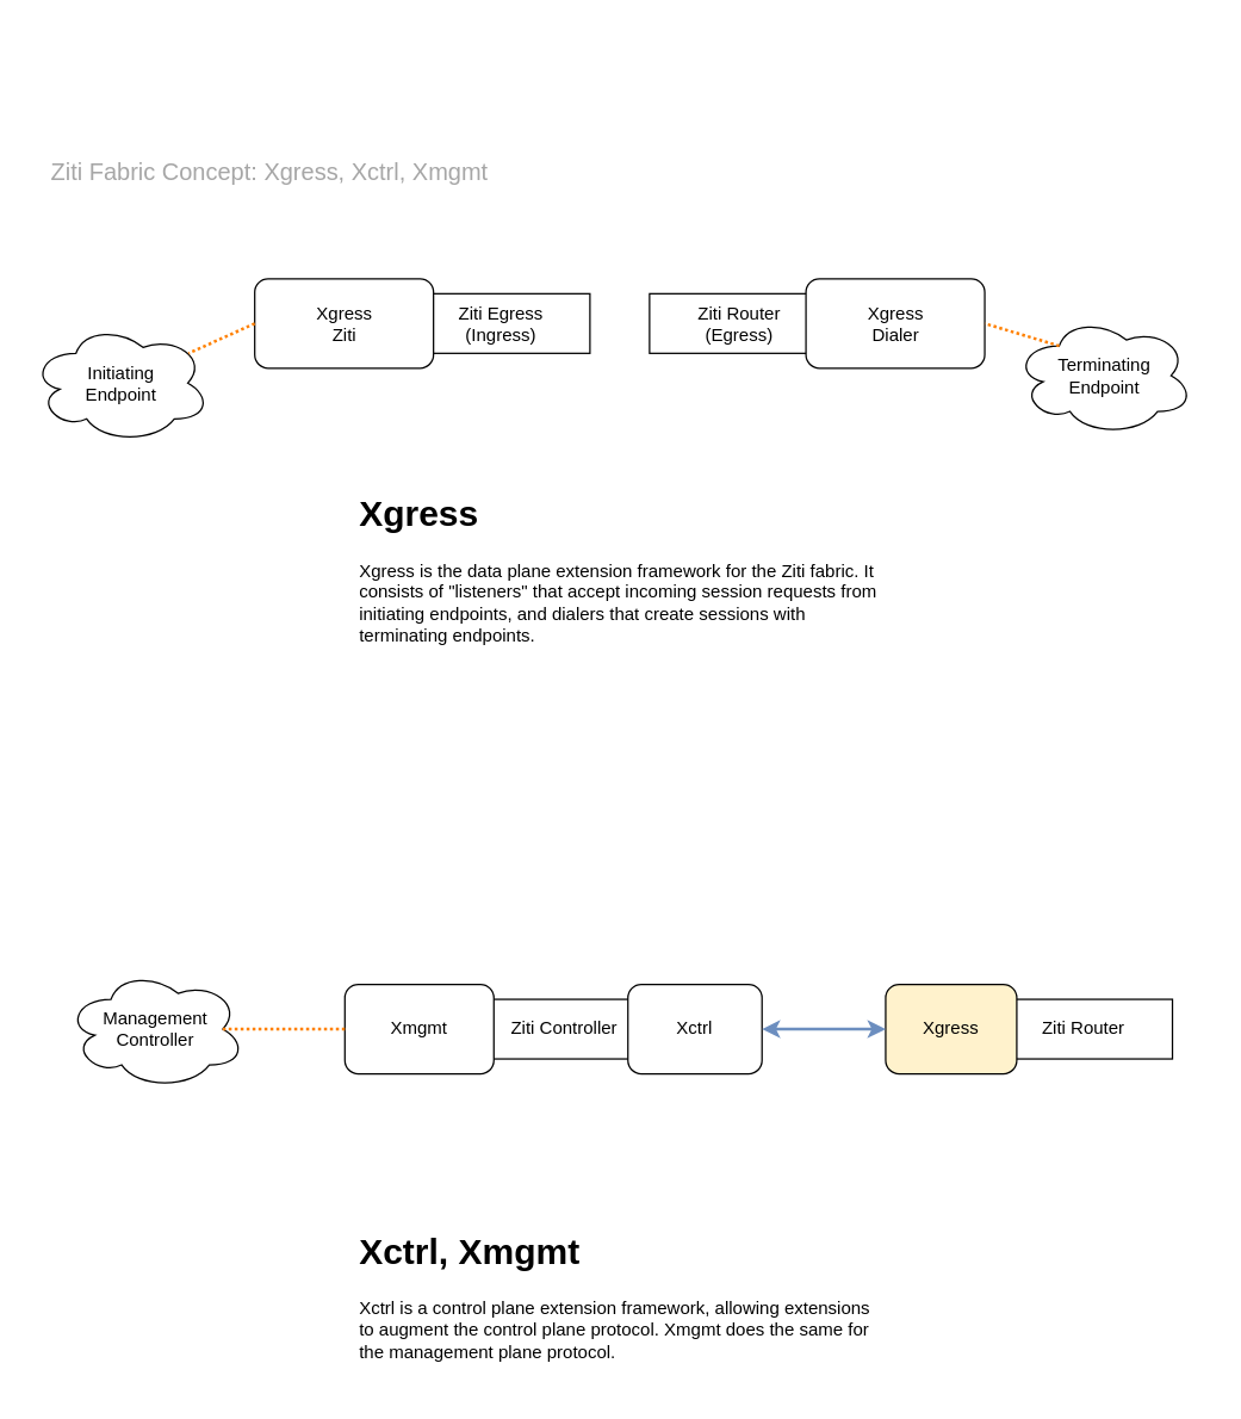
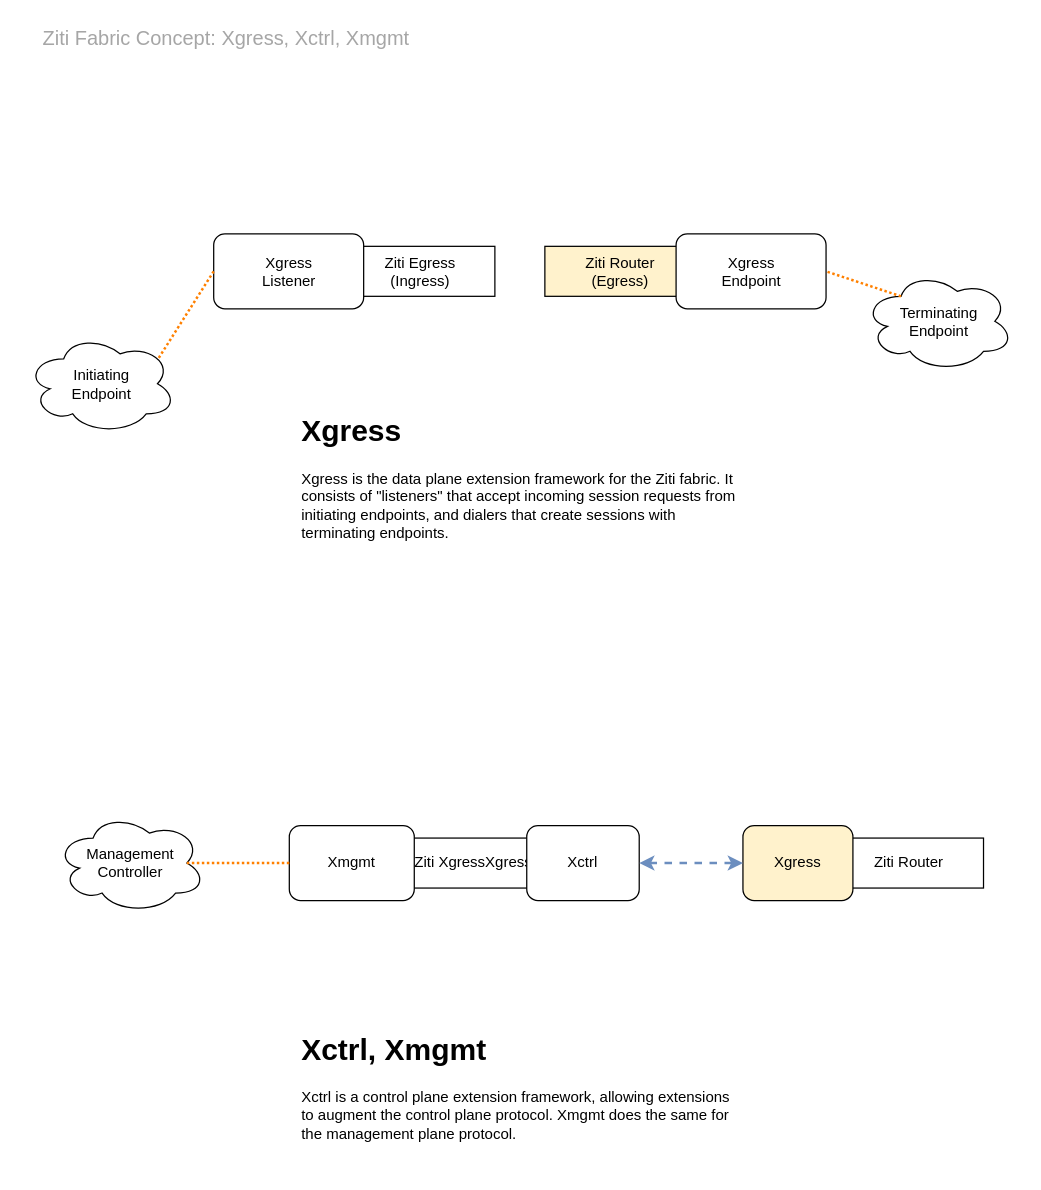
  <mxCell id="0" />
  <mxCell id="1" parent="0" />
- <mxCell id="2" value="&lt;span style=&quot;font-size: 16px&quot;&gt;Ziti Fabric Concept: Xgress, Xctrl, Xmgmt&lt;br&gt;&lt;/span&gt;" style="text;html=1;strokeColor=none;fillColor=none;align=left;verticalAlign=middle;whiteSpace=wrap;rounded=0;fontColor=#A6A6A6;" vertex="1" parent="1"><mxGeometry x="32" y="105" width="770" height="20" as="geometry" /></mxCell>
+ <mxCell id="2" value="&lt;span style=&quot;font-size: 16px&quot;&gt;Ziti Fabric Concept: Xgress, Xctrl, Xmgmt&lt;br&gt;&lt;/span&gt;" style="text;html=1;strokeColor=none;fillColor=none;align=left;verticalAlign=middle;whiteSpace=wrap;rounded=0;fontColor=#A6A6A6;" vertex="1" parent="1"><mxGeometry x="32" y="20" width="770" height="20" as="geometry" /></mxCell>
  <mxCell id="3" value="Ziti Egress&lt;br&gt;(Ingress)&lt;br&gt;" style="rounded=0;whiteSpace=wrap;html=1;" vertex="1" parent="1"><mxGeometry x="275.5" y="196.5" width="120" height="40" as="geometry" /></mxCell>
- <mxCell id="4" value="Ziti Router&lt;br&gt;(Egress)&lt;br&gt;" style="rounded=0;whiteSpace=wrap;html=1;" vertex="1" parent="1"><mxGeometry x="435.5" y="196.5" width="120" height="40" as="geometry" /></mxCell>
- <mxCell id="5" value="Xgress&lt;br&gt;Ziti&lt;br&gt;" style="rounded=1;whiteSpace=wrap;html=1;" vertex="1" parent="1"><mxGeometry x="170.5" y="186.5" width="120" height="60" as="geometry" /></mxCell>
- <mxCell id="6" value="Xgress&lt;br&gt;Dialer&lt;br&gt;" style="rounded=1;whiteSpace=wrap;html=1;" vertex="1" parent="1"><mxGeometry x="540.5" y="186.5" width="120" height="60" as="geometry" /></mxCell>
- <mxCell id="7" value="&lt;font color=&quot;#000000&quot;&gt;Initiating&lt;br&gt;Endpoint&lt;/font&gt;&lt;br&gt;" style="ellipse;shape=cloud;whiteSpace=wrap;html=1;fontColor=#82B366;" vertex="1" parent="1"><mxGeometry x="20.5" y="216.5" width="120" height="80" as="geometry" /></mxCell>
+ <mxCell id="4" value="Ziti Router&lt;br&gt;(Egress)&lt;br&gt;" style="rounded=0;whiteSpace=wrap;html=1;fillColor=#fff2cc;" vertex="1" parent="1"><mxGeometry x="435.5" y="196.5" width="120" height="40" as="geometry" /></mxCell>
+ <mxCell id="5" value="Xgress&lt;br&gt;Listener&lt;br&gt;" style="rounded=1;whiteSpace=wrap;html=1;" vertex="1" parent="1"><mxGeometry x="170.5" y="186.5" width="120" height="60" as="geometry" /></mxCell>
+ <mxCell id="6" value="Xgress&lt;br&gt;Endpoint&lt;br&gt;" style="rounded=1;whiteSpace=wrap;html=1;" vertex="1" parent="1"><mxGeometry x="540.5" y="186.5" width="120" height="60" as="geometry" /></mxCell>
+ <mxCell id="7" value="&lt;font color=&quot;#000000&quot;&gt;Initiating&lt;br&gt;Endpoint&lt;/font&gt;&lt;br&gt;" style="ellipse;shape=cloud;whiteSpace=wrap;html=1;fontColor=#82B366;" vertex="1" parent="1"><mxGeometry x="20.5" y="266.5" width="120" height="80" as="geometry" /></mxCell>
  <mxCell id="8" value="" style="endArrow=none;dashed=1;html=1;strokeColor=#FF8000;strokeWidth=2;fontColor=#82B366;exitX=0;exitY=0.5;exitDx=0;exitDy=0;entryX=0.88;entryY=0.25;entryDx=0;entryDy=0;dashPattern=1 1;entryPerimeter=0;" edge="1" parent="1" source="5" target="7"><mxGeometry width="50" height="50" relative="1" as="geometry"><mxPoint x="150.265" y="217.059" as="sourcePoint" /><mxPoint x="274.971" y="217.059" as="targetPoint" /></mxGeometry></mxCell>
- <mxCell id="9" value="&lt;font color=&quot;#000000&quot;&gt;Terminating&lt;br&gt;Endpoint&lt;/font&gt;&lt;br&gt;" style="ellipse;shape=cloud;whiteSpace=wrap;html=1;fontColor=#82B366;" vertex="1" parent="1"><mxGeometry x="680.5" y="211.5" width="120" height="80" as="geometry" /></mxCell>
+ <mxCell id="9" value="&lt;font color=&quot;#000000&quot;&gt;Terminating&lt;br&gt;Endpoint&lt;/font&gt;&lt;br&gt;" style="ellipse;shape=cloud;whiteSpace=wrap;html=1;fontColor=#82B366;" vertex="1" parent="1"><mxGeometry x="690.5" y="216.5" width="120" height="80" as="geometry" /></mxCell>
  <mxCell id="10" value="" style="endArrow=none;dashed=1;html=1;strokeColor=#FF8000;strokeWidth=2;fontColor=#82B366;exitX=0.25;exitY=0.25;exitDx=0;exitDy=0;entryX=1;entryY=0.5;entryDx=0;entryDy=0;dashPattern=1 1;exitPerimeter=0;" edge="1" parent="1" source="9" target="6"><mxGeometry width="50" height="50" relative="1" as="geometry"><mxPoint x="180.5" y="227" as="sourcePoint" /><mxPoint x="136.5" y="247" as="targetPoint" /></mxGeometry></mxCell>
  <mxCell id="11" value="&lt;h1&gt;Xgress&lt;/h1&gt;&lt;p&gt;Xgress is the data plane extension framework for the Ziti fabric. It consists of &quot;listeners&quot; that accept incoming session requests from initiating endpoints, and dialers that create sessions with terminating endpoints.&lt;br&gt;&lt;/p&gt;" style="text;html=1;strokeColor=none;fillColor=none;spacing=5;spacingTop=-20;whiteSpace=wrap;overflow=hidden;rounded=0;" vertex="1" parent="1"><mxGeometry x="235.5" y="325" width="360" height="110" as="geometry" /></mxCell>
- <mxCell id="12" value="Ziti Controller" style="rounded=0;whiteSpace=wrap;html=1;" vertex="1" parent="1"><mxGeometry x="316" y="670" width="125" height="40" as="geometry" /></mxCell>
+ <mxCell id="12" value="Ziti XgressXgress" style="rounded=0;whiteSpace=wrap;html=1;" vertex="1" parent="1"><mxGeometry x="316" y="670" width="125" height="40" as="geometry" /></mxCell>
  <mxCell id="13" value="Xctrl&lt;br&gt;" style="rounded=1;whiteSpace=wrap;html=1;" vertex="1" parent="1"><mxGeometry x="421" y="660" width="90" height="60" as="geometry" /></mxCell>
  <mxCell id="14" value="Xmgmt&lt;br&gt;" style="rounded=1;whiteSpace=wrap;html=1;" vertex="1" parent="1"><mxGeometry x="231" y="660" width="100" height="60" as="geometry" /></mxCell>
  <mxCell id="15" value="Ziti Router&lt;br&gt;" style="rounded=0;whiteSpace=wrap;html=1;" vertex="1" parent="1"><mxGeometry x="666.5" y="670" width="120" height="40" as="geometry" /></mxCell>
  <mxCell id="16" value="Xgress&lt;br&gt;" style="rounded=1;whiteSpace=wrap;html=1;fillColor=#fff2cc;" vertex="1" parent="1"><mxGeometry x="594" y="660" width="88" height="60" as="geometry" /></mxCell>
- <mxCell id="17" value="" style="endArrow=classic;startArrow=classic;html=1;exitX=1;exitY=0.5;exitDx=0;exitDy=0;entryX=0;entryY=0.5;entryDx=0;entryDy=0;fillColor=#dae8fc;strokeColor=#6c8ebf;strokeWidth=2;" edge="1" parent="1" source="13" target="16"><mxGeometry width="50" height="50" relative="1" as="geometry"><mxPoint x="324.176" y="379.882" as="sourcePoint" /><mxPoint x="524.176" y="379.882" as="targetPoint" /></mxGeometry></mxCell>
+ <mxCell id="17" value="" style="endArrow=classic;startArrow=classic;html=1;exitX=1;exitY=0.5;exitDx=0;exitDy=0;entryX=0;entryY=0.5;entryDx=0;entryDy=0;fillColor=#dae8fc;strokeColor=#6c8ebf;strokeWidth=2;dashed=1;" edge="1" parent="1" source="13" target="16"><mxGeometry width="50" height="50" relative="1" as="geometry"><mxPoint x="324.176" y="379.882" as="sourcePoint" /><mxPoint x="524.176" y="379.882" as="targetPoint" /></mxGeometry></mxCell>
  <mxCell id="18" value="Management&lt;br&gt;Controller&lt;br&gt;" style="ellipse;shape=cloud;whiteSpace=wrap;html=1;" vertex="1" parent="1"><mxGeometry x="44" y="650" width="120" height="80" as="geometry" /></mxCell>
  <mxCell id="19" value="" style="endArrow=none;dashed=1;html=1;strokeColor=#FF8000;strokeWidth=2;fontColor=#82B366;exitX=0;exitY=0.5;exitDx=0;exitDy=0;entryX=0.875;entryY=0.5;entryDx=0;entryDy=0;dashPattern=1 1;entryPerimeter=0;" edge="1" parent="1" source="14" target="18"><mxGeometry width="50" height="50" relative="1" as="geometry"><mxPoint x="194" y="397" as="sourcePoint" /><mxPoint x="150" y="417" as="targetPoint" /></mxGeometry></mxCell>
  <mxCell id="20" value="&lt;h1&gt;Xctrl, Xmgmt&lt;/h1&gt;&lt;p&gt;Xctrl is a control plane extension framework, allowing extensions to augment the control plane protocol. Xmgmt does the same for the management plane protocol.&lt;br&gt;&lt;/p&gt;" style="text;html=1;strokeColor=none;fillColor=none;spacing=5;spacingTop=-20;whiteSpace=wrap;overflow=hidden;rounded=0;" vertex="1" parent="1"><mxGeometry x="236" y="820" width="360" height="110" as="geometry" /></mxCell>
